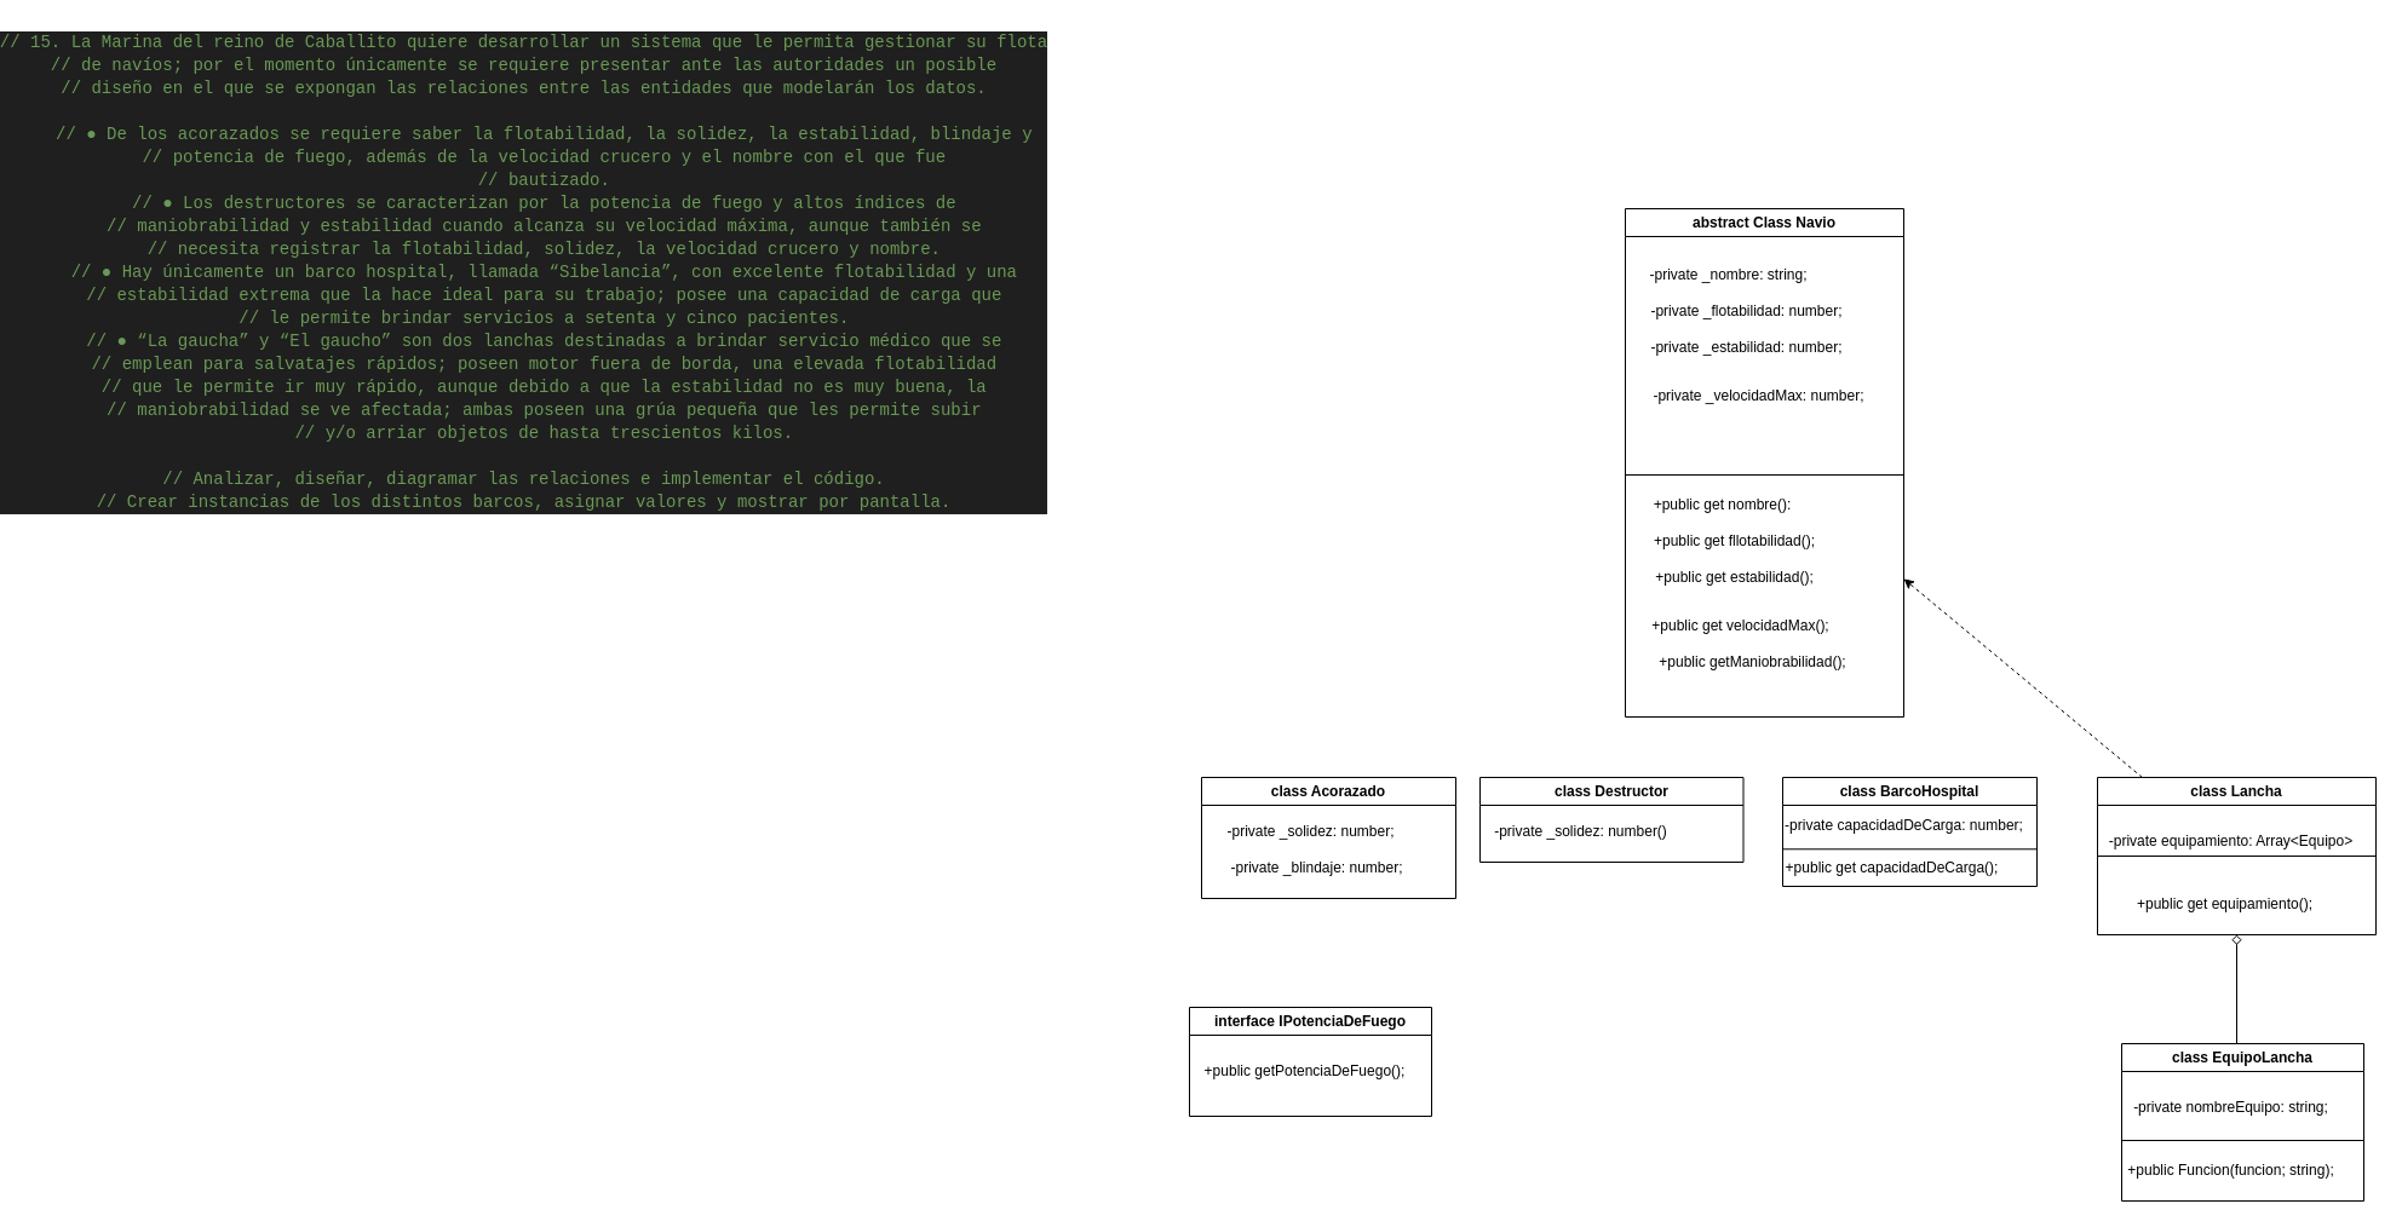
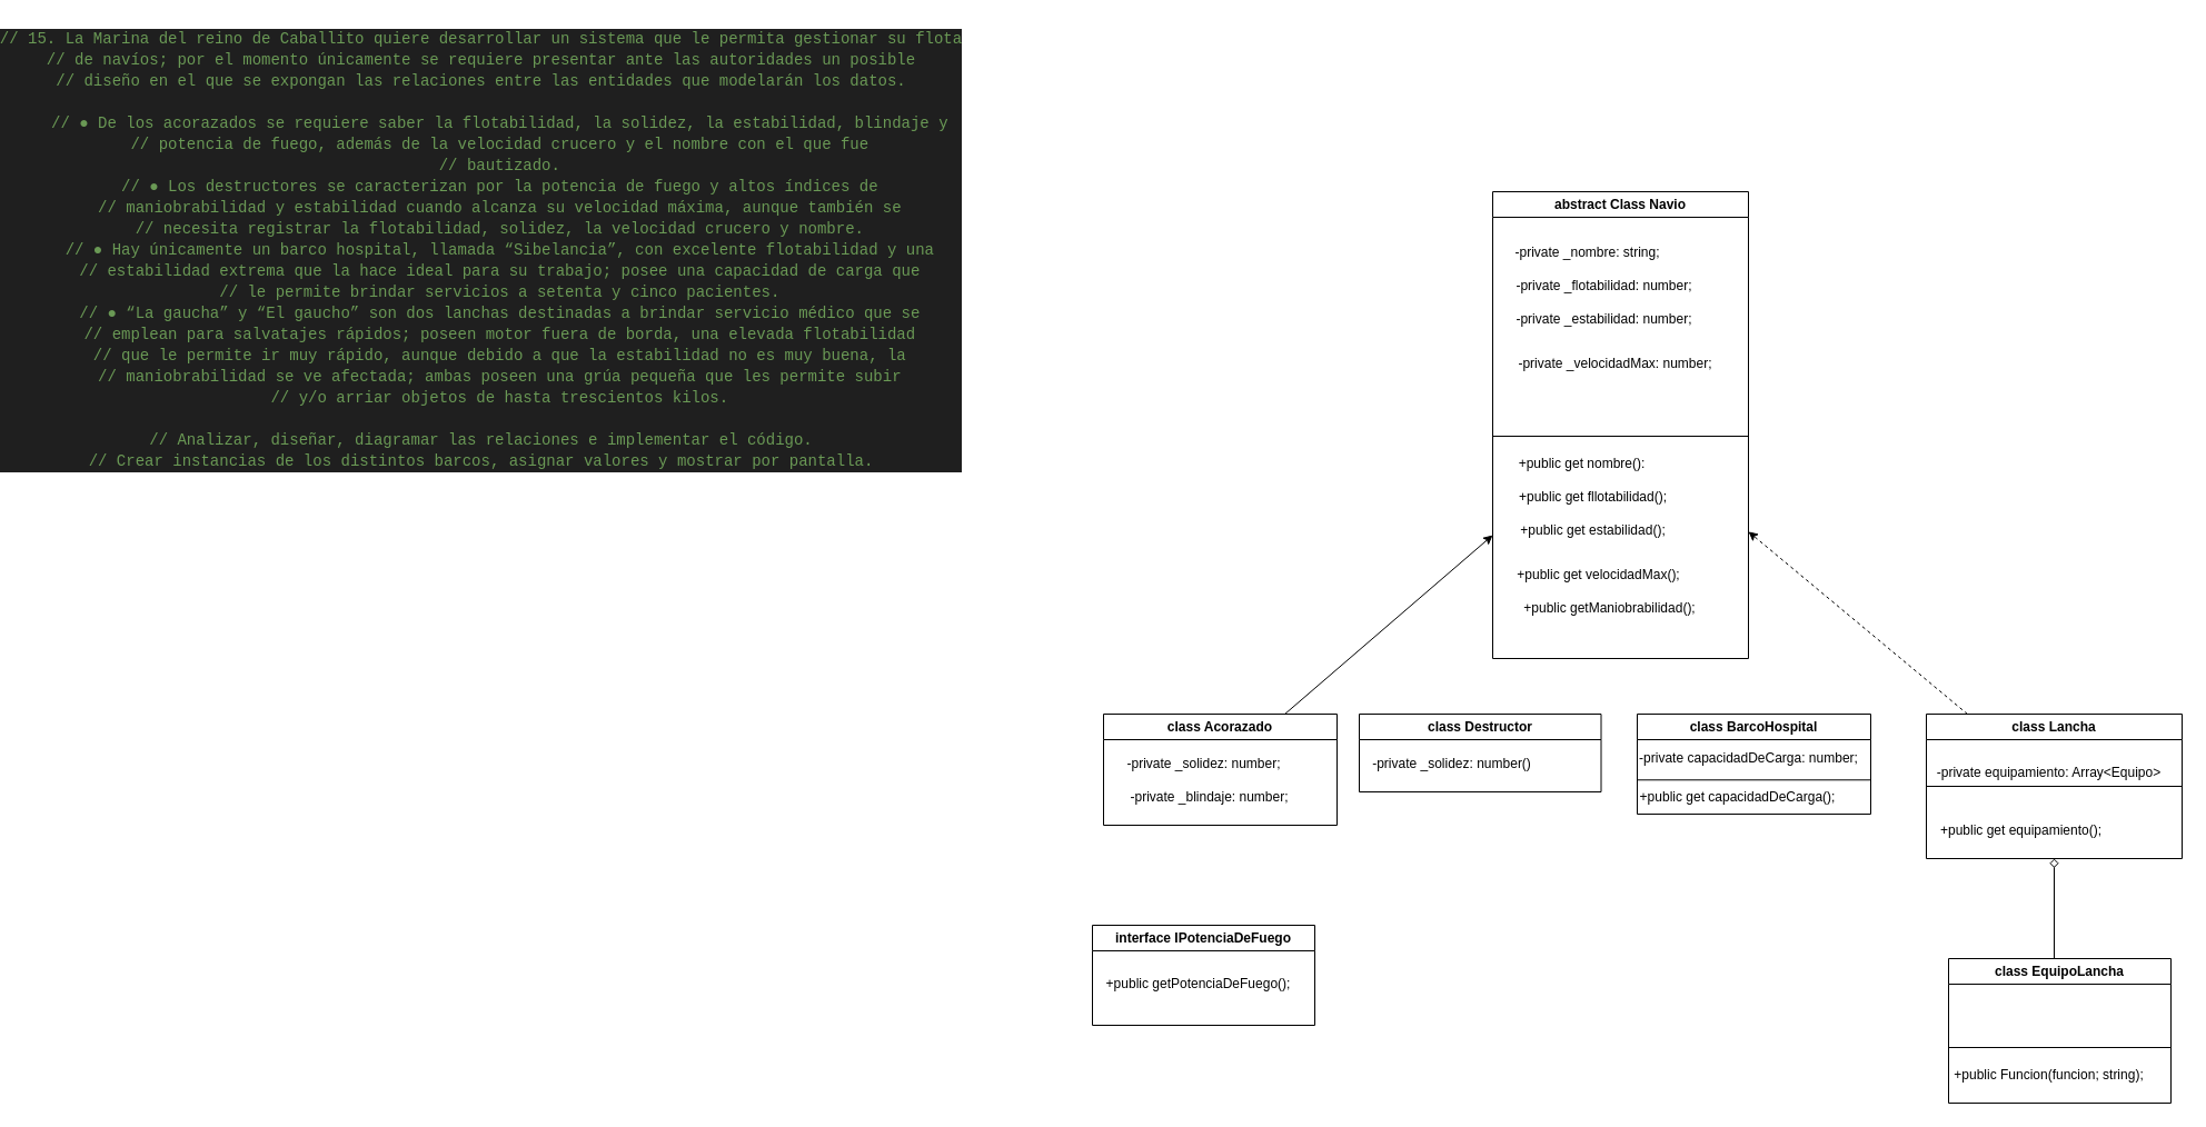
  <mxCell id="0" />
  <mxCell id="1" parent="0" />
  <mxCell id="2" value="&lt;div style=&quot;color: rgb(204, 204, 204); background-color: rgb(31, 31, 31); font-family: Consolas, &amp;quot;Courier New&amp;quot;, monospace; font-size: 14px; line-height: 19px; white-space-collapse: preserve;&quot;&gt;&lt;div&gt;&lt;span style=&quot;color: #6a9955;&quot;&gt;// 15. La Marina del reino de Caballito quiere desarrollar un sistema que le permita gestionar su flota&lt;/span&gt;&lt;/div&gt;&lt;div&gt;&lt;span style=&quot;color: #6a9955;&quot;&gt;// de navíos; por el momento únicamente se requiere presentar ante las autoridades un posible&lt;/span&gt;&lt;/div&gt;&lt;div&gt;&lt;span style=&quot;color: #6a9955;&quot;&gt;// diseño en el que se expongan las relaciones entre las entidades que modelarán los datos.&lt;/span&gt;&lt;/div&gt;&lt;br&gt;&lt;div&gt;&lt;span style=&quot;color: #cccccc;&quot;&gt;&amp;nbsp; &amp;nbsp; &lt;/span&gt;&lt;span style=&quot;color: #6a9955;&quot;&gt;// ● De los acorazados se requiere saber la flotabilidad, la solidez, la estabilidad, blindaje y&lt;/span&gt;&lt;/div&gt;&lt;div&gt;&lt;span style=&quot;color: #cccccc;&quot;&gt;&amp;nbsp; &amp;nbsp; &lt;/span&gt;&lt;span style=&quot;color: #6a9955;&quot;&gt;// potencia de fuego, además de la velocidad crucero y el nombre con el que fue&lt;/span&gt;&lt;/div&gt;&lt;div&gt;&lt;span style=&quot;color: #cccccc;&quot;&gt;&amp;nbsp; &amp;nbsp; &lt;/span&gt;&lt;span style=&quot;color: #6a9955;&quot;&gt;// bautizado.&lt;/span&gt;&lt;/div&gt;&lt;div&gt;&lt;span style=&quot;color: #cccccc;&quot;&gt;&amp;nbsp; &amp;nbsp; &lt;/span&gt;&lt;span style=&quot;color: #6a9955;&quot;&gt;// ● Los destructores se caracterizan por la potencia de fuego y altos índices de&lt;/span&gt;&lt;/div&gt;&lt;div&gt;&lt;span style=&quot;color: #cccccc;&quot;&gt;&amp;nbsp; &amp;nbsp; &lt;/span&gt;&lt;span style=&quot;color: #6a9955;&quot;&gt;// maniobrabilidad y estabilidad cuando alcanza su velocidad máxima, aunque también se&lt;/span&gt;&lt;/div&gt;&lt;div&gt;&lt;span style=&quot;color: #cccccc;&quot;&gt;&amp;nbsp; &amp;nbsp; &lt;/span&gt;&lt;span style=&quot;color: #6a9955;&quot;&gt;// necesita registrar la flotabilidad, solidez, la velocidad crucero y nombre.&lt;/span&gt;&lt;/div&gt;&lt;div&gt;&lt;span style=&quot;color: #cccccc;&quot;&gt;&amp;nbsp; &amp;nbsp; &lt;/span&gt;&lt;span style=&quot;color: #6a9955;&quot;&gt;// ● Hay únicamente un barco hospital, llamada “Sibelancia”, con excelente flotabilidad y una&lt;/span&gt;&lt;/div&gt;&lt;div&gt;&lt;span style=&quot;color: #cccccc;&quot;&gt;&amp;nbsp; &amp;nbsp; &lt;/span&gt;&lt;span style=&quot;color: #6a9955;&quot;&gt;// estabilidad extrema que la hace ideal para su trabajo; posee una capacidad de carga que&lt;/span&gt;&lt;/div&gt;&lt;div&gt;&lt;span style=&quot;color: #cccccc;&quot;&gt;&amp;nbsp; &amp;nbsp; &lt;/span&gt;&lt;span style=&quot;color: #6a9955;&quot;&gt;// le permite brindar servicios a setenta y cinco pacientes.&lt;/span&gt;&lt;/div&gt;&lt;div&gt;&lt;span style=&quot;color: #cccccc;&quot;&gt;&amp;nbsp; &amp;nbsp; &lt;/span&gt;&lt;span style=&quot;color: #6a9955;&quot;&gt;// ● “La gaucha” y “El gaucho” son dos lanchas destinadas a brindar servicio médico que se&lt;/span&gt;&lt;/div&gt;&lt;div&gt;&lt;span style=&quot;color: #cccccc;&quot;&gt;&amp;nbsp; &amp;nbsp; &lt;/span&gt;&lt;span style=&quot;color: #6a9955;&quot;&gt;// emplean para salvatajes rápidos; poseen motor fuera de borda, una elevada flotabilidad&lt;/span&gt;&lt;/div&gt;&lt;div&gt;&lt;span style=&quot;color: #cccccc;&quot;&gt;&amp;nbsp; &amp;nbsp; &lt;/span&gt;&lt;span style=&quot;color: #6a9955;&quot;&gt;// que le permite ir muy rápido, aunque debido a que la estabilidad no es muy buena, la&lt;/span&gt;&lt;/div&gt;&lt;div&gt;&lt;span style=&quot;color: #cccccc;&quot;&gt;&amp;nbsp; &amp;nbsp; &lt;/span&gt;&lt;span style=&quot;color: #6a9955;&quot;&gt;// maniobrabilidad se ve afectada; ambas poseen una grúa pequeña que les permite subir&lt;/span&gt;&lt;/div&gt;&lt;div&gt;&lt;span style=&quot;color: #cccccc;&quot;&gt;&amp;nbsp; &amp;nbsp; &lt;/span&gt;&lt;span style=&quot;color: #6a9955;&quot;&gt;// y/o arriar objetos de hasta trescientos kilos.&lt;/span&gt;&lt;/div&gt;&lt;br&gt;&lt;div&gt;&lt;span style=&quot;color: #6a9955;&quot;&gt;// Analizar, diseñar, diagramar las relaciones e implementar el código.&lt;/span&gt;&lt;/div&gt;&lt;div&gt;&lt;span style=&quot;color: #6a9955;&quot;&gt;// Crear instancias de los distintos barcos, asignar valores y mostrar por pantalla.&lt;/span&gt;&lt;/div&gt;&lt;/div&gt;" style="text;html=1;align=center;verticalAlign=middle;resizable=0;points=[];autosize=1;strokeColor=none;fillColor=none;" parent="1" vertex="1"><mxGeometry x="20" y="20" width="820" height="410" as="geometry" /></mxCell>
  <mxCell id="3" value="abstract Class Navio" style="swimlane;whiteSpace=wrap;html=1;" parent="1" vertex="1"><mxGeometry x="1340" y="172" width="230" height="420" as="geometry" /></mxCell>
  <mxCell id="4" value="-private _nombre: string;" style="text;html=1;align=center;verticalAlign=middle;resizable=0;points=[];autosize=1;strokeColor=none;fillColor=none;" parent="3" vertex="1"><mxGeometry x="10" y="40" width="150" height="30" as="geometry" /></mxCell>
  <mxCell id="5" value="-private _flotabilidad: number;" style="text;html=1;align=center;verticalAlign=middle;resizable=0;points=[];autosize=1;strokeColor=none;fillColor=none;" parent="3" vertex="1"><mxGeometry x="10" y="70" width="180" height="30" as="geometry" /></mxCell>
  <mxCell id="6" value="-private _estabilidad: number;" style="text;html=1;align=center;verticalAlign=middle;resizable=0;points=[];autosize=1;strokeColor=none;fillColor=none;" parent="3" vertex="1"><mxGeometry x="10" y="100" width="180" height="30" as="geometry" /></mxCell>
  <mxCell id="7" value="-private _velocidadMax: number;" style="text;html=1;align=center;verticalAlign=middle;resizable=0;points=[];autosize=1;strokeColor=none;fillColor=none;" parent="3" vertex="1"><mxGeometry x="10" y="140" width="200" height="30" as="geometry" /></mxCell>
  <mxCell id="8" value="&lt;div&gt;&lt;font style=&quot;color: rgb(0, 0, 0);&quot;&gt;+public get nombre():&lt;/font&gt;&lt;/div&gt;" style="text;html=1;align=center;verticalAlign=middle;resizable=0;points=[];autosize=1;strokeColor=none;fillColor=none;" parent="3" vertex="1"><mxGeometry x="10" y="230" width="140" height="30" as="geometry" /></mxCell>
  <mxCell id="9" value="+public get fllotabilidad();" style="text;html=1;align=center;verticalAlign=middle;resizable=0;points=[];autosize=1;strokeColor=none;fillColor=none;" parent="3" vertex="1"><mxGeometry x="10" y="260" width="160" height="30" as="geometry" /></mxCell>
  <mxCell id="10" value="+public get estabilidad();" style="text;html=1;align=center;verticalAlign=middle;resizable=0;points=[];autosize=1;strokeColor=none;fillColor=none;" parent="3" vertex="1"><mxGeometry x="15" y="290" width="150" height="30" as="geometry" /></mxCell>
  <mxCell id="11" value="+public get velocidadMax();" style="text;html=1;align=center;verticalAlign=middle;resizable=0;points=[];autosize=1;strokeColor=none;fillColor=none;" parent="3" vertex="1"><mxGeometry x="10" y="330" width="170" height="30" as="geometry" /></mxCell>
  <mxCell id="12" value="+public getManiobrabilidad();" style="text;html=1;align=center;verticalAlign=middle;resizable=0;points=[];autosize=1;strokeColor=none;fillColor=none;" parent="3" vertex="1"><mxGeometry x="15" y="360" width="180" height="30" as="geometry" /></mxCell>
  <mxCell id="13" value="" style="endArrow=none;html=1;" parent="3" edge="1"><mxGeometry width="50" height="50" relative="1" as="geometry"><mxPoint y="220" as="sourcePoint" /><mxPoint x="230" y="220" as="targetPoint" /></mxGeometry></mxCell>
+ <mxCell id="14" style="edgeStyle=none;html=1;" parent="1" source="15" target="3" edge="1"><mxGeometry relative="1" as="geometry" /></mxCell>
  <mxCell id="15" value="class Acorazado" style="swimlane;whiteSpace=wrap;html=1;" parent="1" vertex="1"><mxGeometry x="990" y="642" width="210" height="100" as="geometry" /></mxCell>
  <mxCell id="16" value="-private _solidez: number;" style="text;html=1;align=center;verticalAlign=middle;resizable=0;points=[];autosize=1;strokeColor=none;fillColor=none;" parent="15" vertex="1"><mxGeometry x="10" y="30" width="160" height="30" as="geometry" /></mxCell>
  <mxCell id="17" value="-private _blindaje: number;" style="text;html=1;align=center;verticalAlign=middle;resizable=0;points=[];autosize=1;strokeColor=none;fillColor=none;" vertex="1" parent="15"><mxGeometry x="10" y="60" width="170" height="30" as="geometry" /></mxCell>
  <mxCell id="18" value="class Destructor" style="swimlane;whiteSpace=wrap;html=1;" parent="1" vertex="1"><mxGeometry x="1220" y="642" width="217.5" height="70" as="geometry" /></mxCell>
  <mxCell id="19" value="-private _solidez: number()" style="text;html=1;align=center;verticalAlign=middle;resizable=0;points=[];autosize=1;strokeColor=none;fillColor=none;" vertex="1" parent="18"><mxGeometry x="-2.5" y="30" width="170" height="30" as="geometry" /></mxCell>
  <mxCell id="20" value="class BarcoHospital" style="swimlane;whiteSpace=wrap;html=1;" parent="1" vertex="1"><mxGeometry x="1470" y="642" width="210" height="90" as="geometry" /></mxCell>
  <mxCell id="21" value="-private capacidadDeCarga: number;" style="text;html=1;align=center;verticalAlign=middle;resizable=0;points=[];autosize=1;strokeColor=none;fillColor=none;" parent="20" vertex="1"><mxGeometry x="-10" y="25" width="220" height="30" as="geometry" /></mxCell>
  <mxCell id="22" value="" style="endArrow=none;html=1;" parent="20" edge="1"><mxGeometry width="50" height="50" relative="1" as="geometry"><mxPoint y="59.29" as="sourcePoint" /><mxPoint x="210" y="59.29" as="targetPoint" /></mxGeometry></mxCell>
  <mxCell id="23" value="+public get capacidadDeCarga();" style="text;html=1;align=center;verticalAlign=middle;resizable=0;points=[];autosize=1;strokeColor=none;fillColor=none;" parent="20" vertex="1"><mxGeometry x="-10" y="60" width="200" height="30" as="geometry" /></mxCell>
  <mxCell id="24" style="edgeStyle=none;html=1;dashed=1;" parent="1" source="25" target="3" edge="1"><mxGeometry relative="1" as="geometry" /></mxCell>
  <mxCell id="25" value="class Lancha" style="swimlane;whiteSpace=wrap;html=1;" parent="1" vertex="1"><mxGeometry x="1730" y="642" width="230" height="130" as="geometry" /></mxCell>
  <mxCell id="26" value="-private equipamiento: Array&amp;lt;Equipo&amp;gt;" style="text;html=1;align=center;verticalAlign=middle;resizable=0;points=[];autosize=1;strokeColor=none;fillColor=none;" parent="25" vertex="1"><mxGeometry y="38" width="220" height="30" as="geometry" /></mxCell>
- <mxCell id="27" value="+public get equipamiento();" style="text;html=1;align=center;verticalAlign=middle;resizable=0;points=[];autosize=1;strokeColor=none;fillColor=none;" parent="25" vertex="1"><mxGeometry x="20" y="90" width="170" height="30" as="geometry" /></mxCell>
+ <mxCell id="27" value="+public get equipamiento();" style="text;html=1;align=center;verticalAlign=middle;resizable=0;points=[];autosize=1;strokeColor=none;fillColor=none;" parent="25" vertex="1"><mxGeometry y="90" width="170" height="30" as="geometry" /></mxCell>
  <mxCell id="28" value="" style="endArrow=none;html=1;entryX=1;entryY=0.5;entryDx=0;entryDy=0;exitX=0;exitY=0.5;exitDx=0;exitDy=0;" parent="1" source="25" target="25" edge="1"><mxGeometry width="50" height="50" relative="1" as="geometry"><mxPoint x="1730" y="712" as="sourcePoint" /><mxPoint x="1780" y="670" as="targetPoint" /></mxGeometry></mxCell>
  <mxCell id="29" value="class EquipoLancha" style="swimlane;whiteSpace=wrap;html=1;" parent="1" vertex="1"><mxGeometry x="1750" y="862" width="200" height="130" as="geometry" /></mxCell>
- <mxCell id="30" value="-private nombreEquipo: string;" style="text;html=1;align=center;verticalAlign=middle;resizable=0;points=[];autosize=1;strokeColor=none;fillColor=none;" parent="29" vertex="1"><mxGeometry y="38" width="180" height="30" as="geometry" /></mxCell>
  <mxCell id="31" value="+public Funcion(funcion; string);" style="text;html=1;align=center;verticalAlign=middle;resizable=0;points=[];autosize=1;strokeColor=none;fillColor=none;" parent="29" vertex="1"><mxGeometry x="-5" y="90" width="190" height="30" as="geometry" /></mxCell>
  <mxCell id="32" value="" style="endArrow=none;html=1;" parent="29" edge="1"><mxGeometry width="50" height="50" relative="1" as="geometry"><mxPoint y="80" as="sourcePoint" /><mxPoint x="200" y="80" as="targetPoint" /></mxGeometry></mxCell>
  <mxCell id="33" style="edgeStyle=none;html=1;endArrow=diamond;endFill=0;" parent="1" target="25" edge="1"><mxGeometry relative="1" as="geometry"><mxPoint x="1845" y="862" as="sourcePoint" /></mxGeometry></mxCell>
  <mxCell id="34" value="interface IPotenciaDeFuego" style="swimlane;whiteSpace=wrap;html=1;" parent="1" vertex="1"><mxGeometry x="980" y="832" width="200" height="90" as="geometry" /></mxCell>
  <mxCell id="35" value="+public getPotenciaDeFuego();" style="text;html=1;align=center;verticalAlign=middle;resizable=0;points=[];autosize=1;strokeColor=none;fillColor=none;" parent="34" vertex="1"><mxGeometry y="38" width="190" height="30" as="geometry" /></mxCell>
